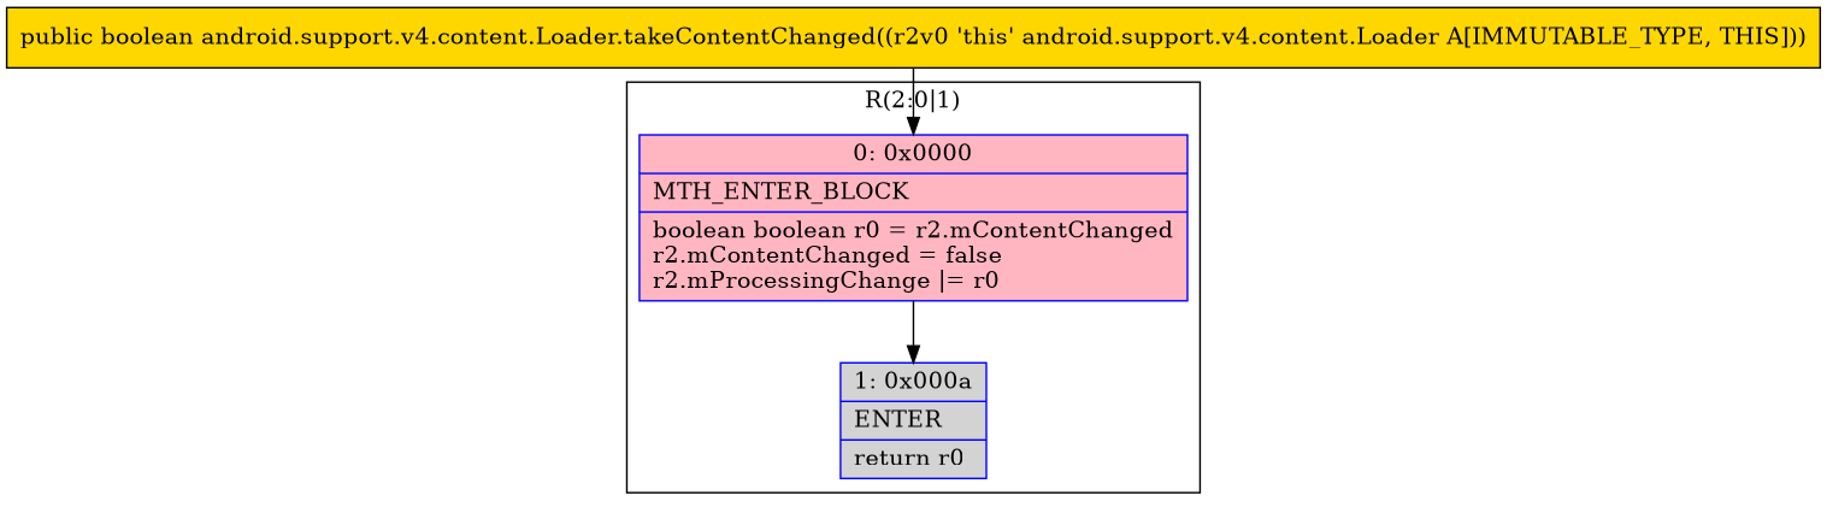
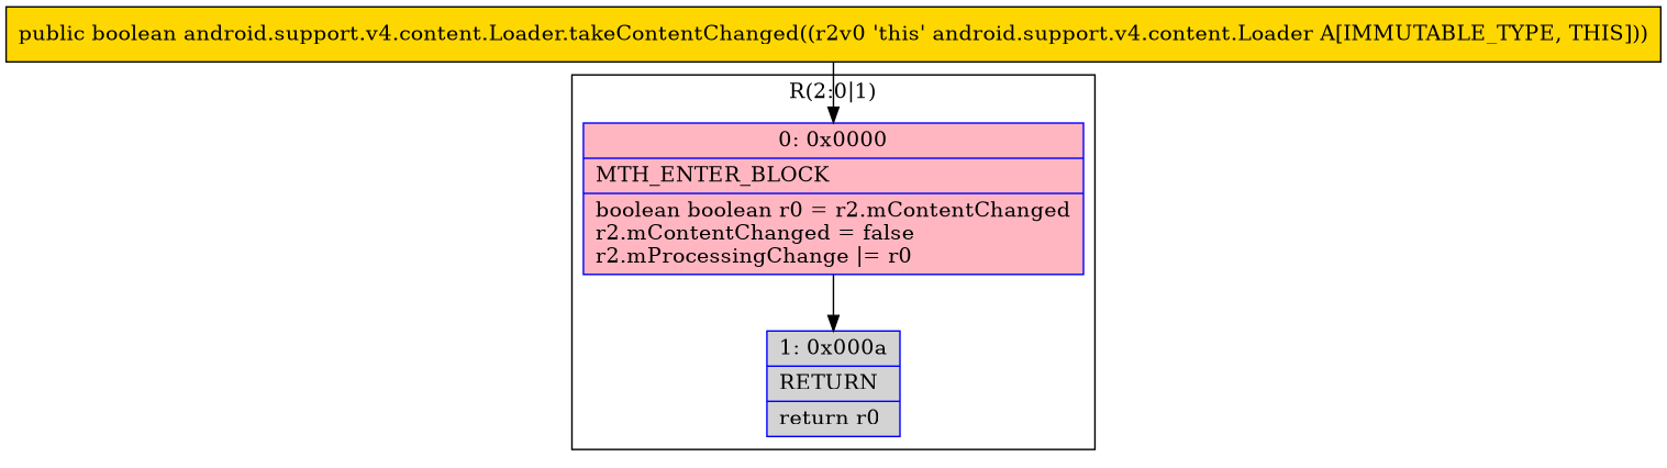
  digraph {
    node [color=blue shape=record style=filled]
    n1 [label="{0\:\ 0x0000|MTH_ENTER_BLOCK\l|boolean boolean r0 = r2.mContentChanged\lr2.mContentChanged = false\lr2.mProcessingChange \|= r0\l}" fillcolor=lightpink]
-   n2 [label="{1\:\ 0x000a|ENTER\l|return r0\l}" fillcolor=lightgrey]
+   n2 [label="{1\:\ 0x000a|RETURN\l|return r0\l}" fillcolor=lightgrey]
    n3 [label="{public boolean android.support.v4.content.Loader.takeContentChanged((r2v0 'this' android.support.v4.content.Loader A[IMMUTABLE_TYPE, THIS])) }" fillcolor=gold color=""]
    subgraph cluster_1 {
      label="R(2:0|1)"
      n1
      n2
    }
    n1 -> n2
    n3 -> n1
  }
